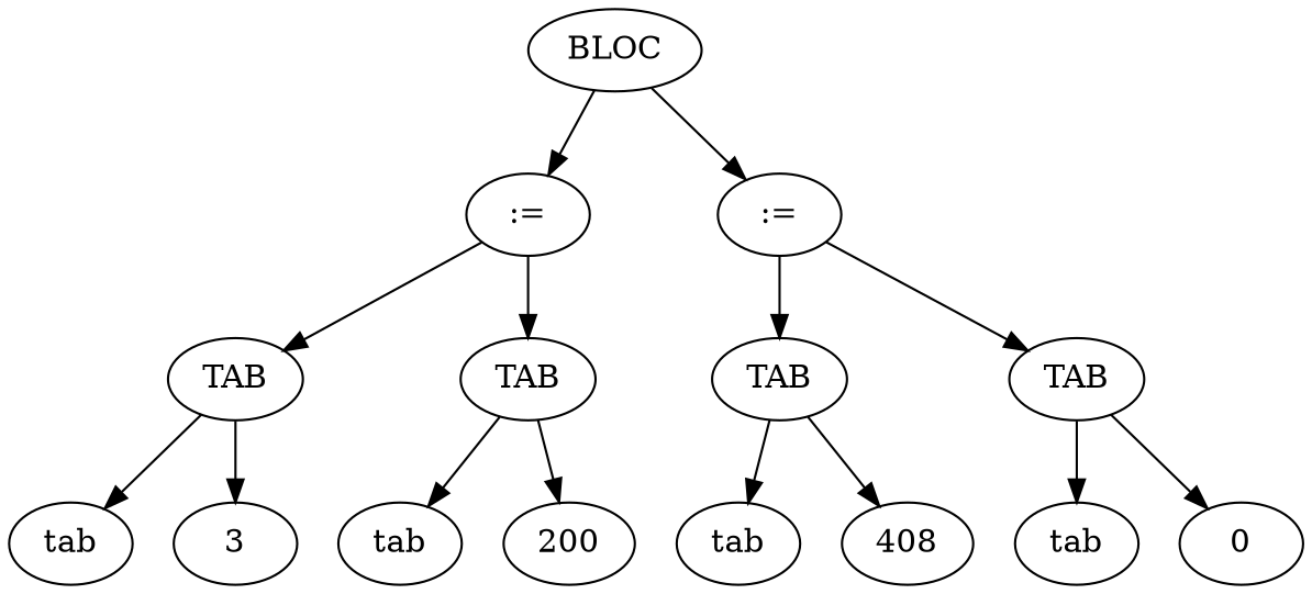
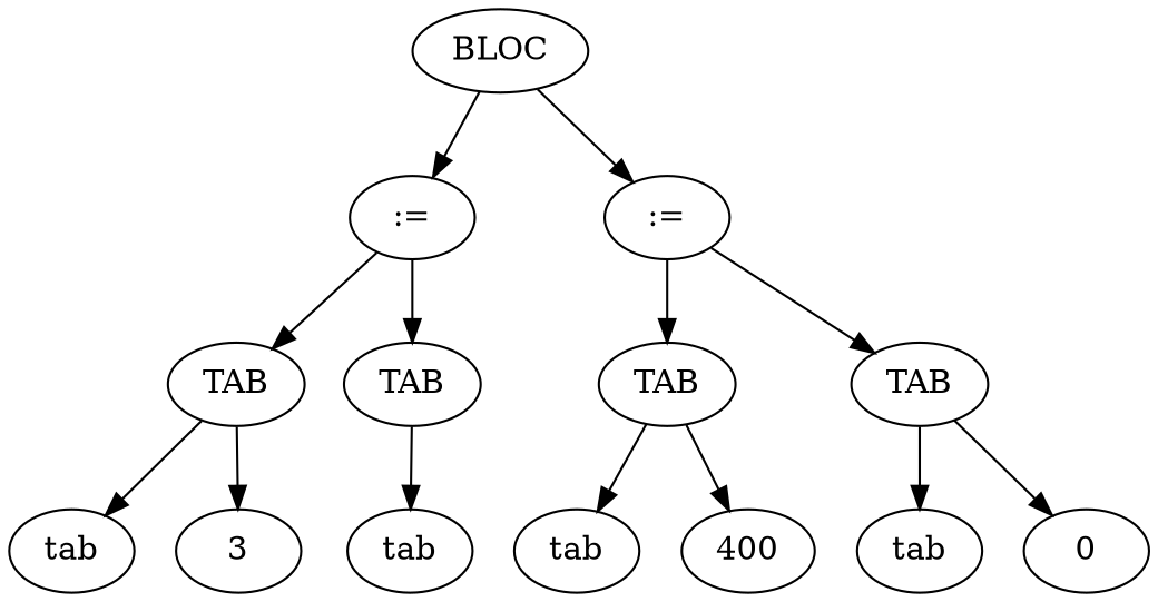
  digraph {
    node [color=black shape=ellipse style=solid]
    n1 [label=tab]
    n2 [label=3]
    n3 [label=TAB]
    n4 [label=tab]
-   n5 [label=200]
    n6 [label=TAB]
    n7 [label=":="]
    n8 [label=tab]
-   n9 [label=408]
+   n9 [label=400]
    n10 [label=TAB]
    n11 [label=tab]
    n12 [label=0]
    n13 [label=TAB]
    n14 [label=":="]
    n15 [label=BLOC]
    n3 -> n1
    n3 -> n2
    n6 -> n4
-   n6 -> n5
    n7 -> n3
    n7 -> n6
    n10 -> n8
    n10 -> n9
    n13 -> n11
    n13 -> n12
    n14 -> n10
    n14 -> n13
    n15 -> n7
    n15 -> n14
  }
